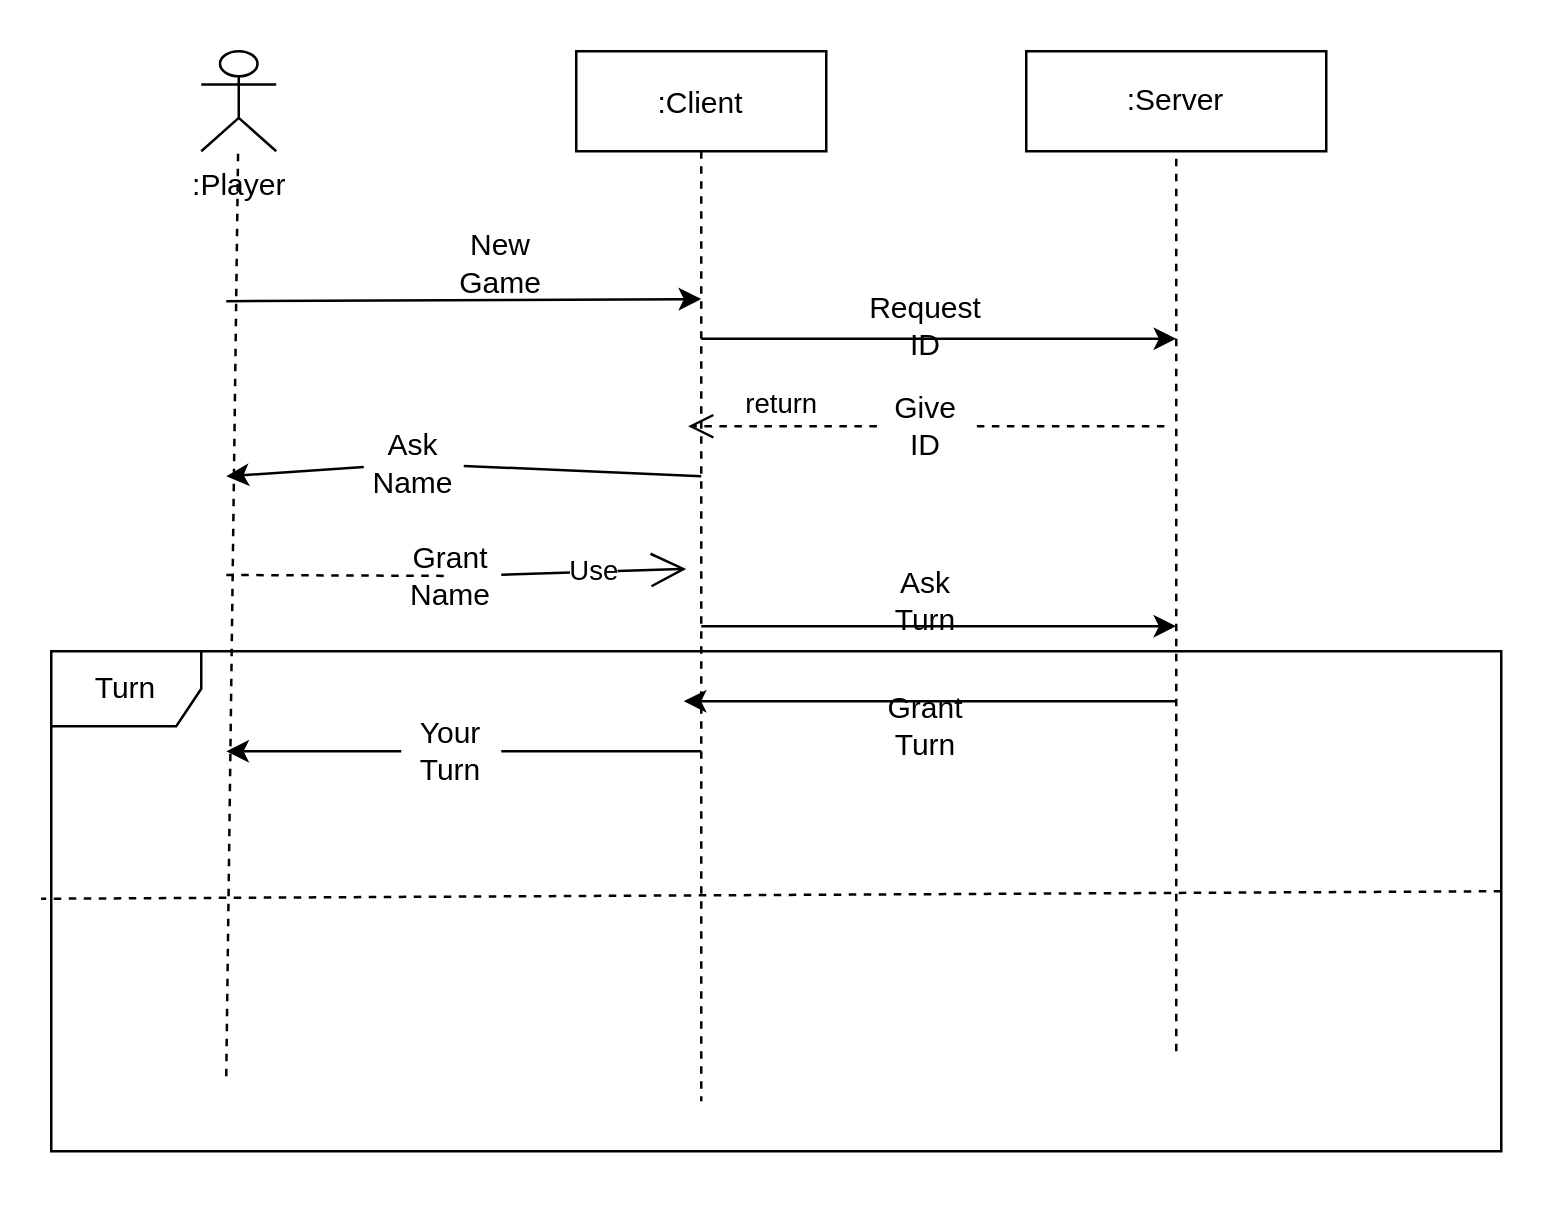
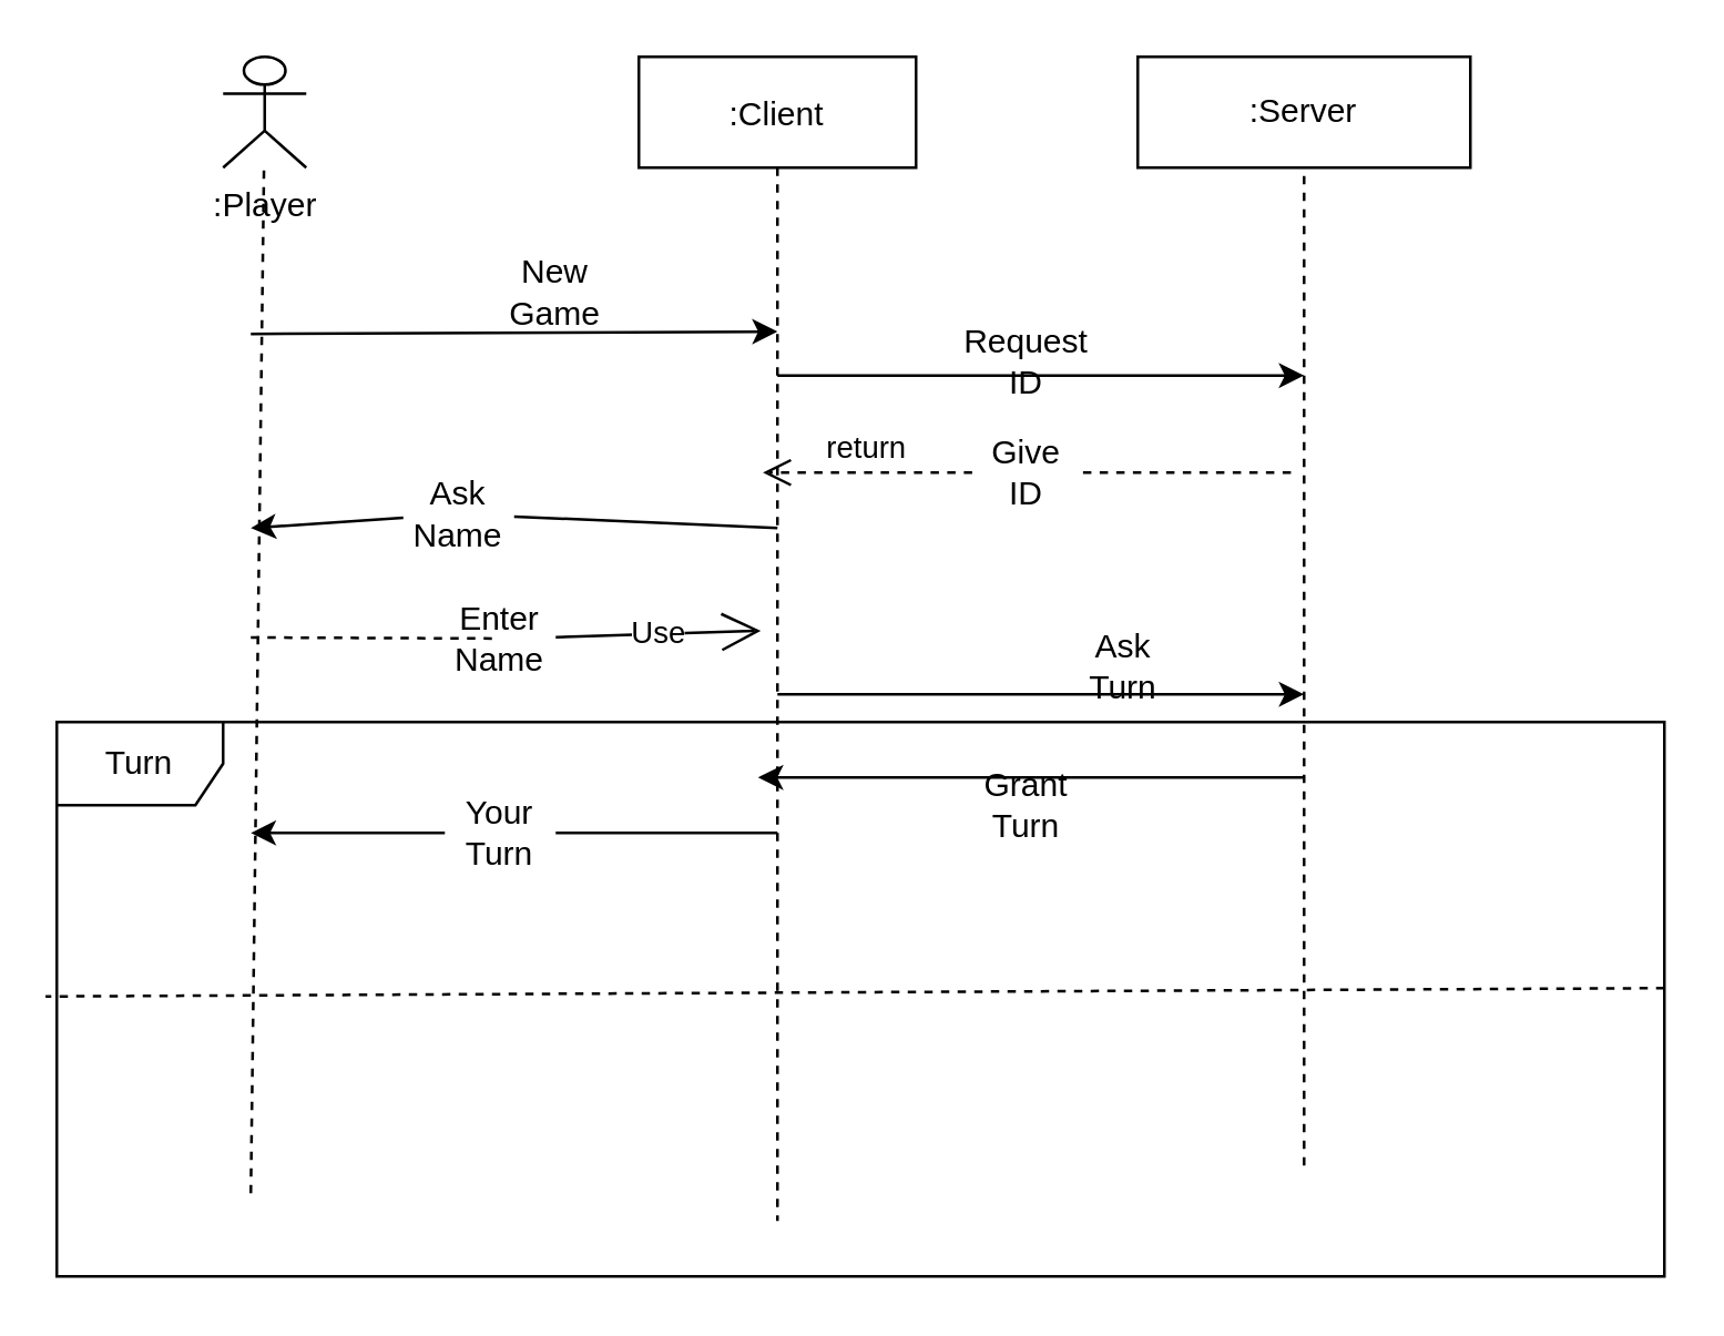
  <mxCell id="0" />
  <mxCell id="1" parent="0" />
  <mxCell id="2" value=":Client" style="shape=umlLifeline;perimeter=lifelinePerimeter;container=1;collapsible=0;recursiveResize=0;rounded=0;shadow=0;strokeWidth=1;" parent="1" vertex="1"><mxGeometry x="230" y="20" width="100" height="420" as="geometry" /></mxCell>
  <mxCell id="3" value=":Player" style="shape=umlActor;verticalLabelPosition=bottom;verticalAlign=top;html=1;outlineConnect=0;" vertex="1" parent="1"><mxGeometry x="80" y="20" width="30" height="40" as="geometry" /></mxCell>
  <mxCell id="4" value="" style="endArrow=none;dashed=1;html=1;" edge="1" parent="1" target="3"><mxGeometry width="50" height="50" relative="1" as="geometry"><mxPoint x="90" y="430" as="sourcePoint" /><mxPoint x="90" y="80" as="targetPoint" /></mxGeometry></mxCell>
  <mxCell id="5" value="" style="rounded=0;whiteSpace=wrap;html=1;" vertex="1" parent="1"><mxGeometry x="410" y="20" width="120" height="40" as="geometry" /></mxCell>
  <mxCell id="6" value=":Server" style="text;html=1;strokeColor=none;fillColor=none;align=center;verticalAlign=middle;whiteSpace=wrap;rounded=0;" vertex="1" parent="1"><mxGeometry x="450" y="30" width="40" height="20" as="geometry" /></mxCell>
  <mxCell id="7" value="" style="endArrow=none;dashed=1;html=1;entryX=0.5;entryY=1;entryDx=0;entryDy=0;" edge="1" parent="1" target="5"><mxGeometry width="50" height="50" relative="1" as="geometry"><mxPoint x="470" y="420" as="sourcePoint" /><mxPoint x="360" y="170" as="targetPoint" /></mxGeometry></mxCell>
  <mxCell id="8" value="" style="endArrow=classic;html=1;entryX=0.5;entryY=0.236;entryDx=0;entryDy=0;entryPerimeter=0;" edge="1" parent="1" target="2"><mxGeometry width="50" height="50" relative="1" as="geometry"><mxPoint x="90" y="120" as="sourcePoint" /><mxPoint x="140" y="70" as="targetPoint" /></mxGeometry></mxCell>
  <mxCell id="9" value="New Game" style="text;html=1;strokeColor=none;fillColor=none;align=center;verticalAlign=middle;whiteSpace=wrap;rounded=0;" vertex="1" parent="1"><mxGeometry x="180" y="95" width="40" height="20" as="geometry" /></mxCell>
  <mxCell id="10" value="" style="endArrow=classic;html=1;" edge="1" parent="1"><mxGeometry width="50" height="50" relative="1" as="geometry"><mxPoint x="280" y="135" as="sourcePoint" /><mxPoint x="470" y="135" as="targetPoint" /></mxGeometry></mxCell>
  <mxCell id="11" value="Request ID" style="text;html=1;strokeColor=none;fillColor=none;align=center;verticalAlign=middle;whiteSpace=wrap;rounded=0;" vertex="1" parent="1"><mxGeometry x="350" y="120" width="40" height="20" as="geometry" /></mxCell>
  <mxCell id="12" value="return" style="html=1;verticalAlign=bottom;endArrow=open;dashed=1;endSize=8;startArrow=none;" edge="1" parent="1" source="13"><mxGeometry relative="1" as="geometry"><mxPoint x="465.25" y="180" as="sourcePoint" /><mxPoint x="274.75" y="170" as="targetPoint" /></mxGeometry></mxCell>
  <mxCell id="13" value="Give ID" style="text;html=1;strokeColor=none;fillColor=none;align=center;verticalAlign=middle;whiteSpace=wrap;rounded=0;" vertex="1" parent="1"><mxGeometry x="350.25" y="160" width="40" height="20" as="geometry" /></mxCell>
  <mxCell id="14" value="" style="html=1;verticalAlign=bottom;endArrow=none;dashed=1;endSize=8;" edge="1" parent="1" target="13"><mxGeometry relative="1" as="geometry"><mxPoint x="465.25" y="170" as="sourcePoint" /><mxPoint x="274.75" y="180" as="targetPoint" /></mxGeometry></mxCell>
  <mxCell id="15" value="" style="endArrow=classic;html=1;startArrow=none;" edge="1" parent="1" source="16"><mxGeometry width="50" height="50" relative="1" as="geometry"><mxPoint x="280" y="190" as="sourcePoint" /><mxPoint x="90" y="190" as="targetPoint" /></mxGeometry></mxCell>
  <mxCell id="16" value="Ask Name" style="text;html=1;strokeColor=none;fillColor=none;align=center;verticalAlign=middle;whiteSpace=wrap;rounded=0;" vertex="1" parent="1"><mxGeometry x="145" y="175" width="40" height="20" as="geometry" /></mxCell>
  <mxCell id="17" value="" style="endArrow=none;html=1;" edge="1" parent="1" target="16"><mxGeometry width="50" height="50" relative="1" as="geometry"><mxPoint x="280" y="190" as="sourcePoint" /><mxPoint x="90" y="190" as="targetPoint" /></mxGeometry></mxCell>
  <mxCell id="18" value="Use" style="endArrow=open;endSize=12;dashed=0;html=1;entryX=0.44;entryY=0.493;entryDx=0;entryDy=0;entryPerimeter=0;startArrow=none;" edge="1" parent="1" source="19" target="2"><mxGeometry width="160" relative="1" as="geometry"><mxPoint x="90" y="229.5" as="sourcePoint" /><mxPoint x="250" y="229.5" as="targetPoint" /></mxGeometry></mxCell>
- <mxCell id="19" value="Grant Name" style="text;html=1;strokeColor=none;fillColor=none;align=center;verticalAlign=middle;whiteSpace=wrap;rounded=0;" vertex="1" parent="1"><mxGeometry x="160" y="220" width="40" height="20" as="geometry" /></mxCell>
+ <mxCell id="19" value="Enter Name" style="text;html=1;strokeColor=none;fillColor=none;align=center;verticalAlign=middle;whiteSpace=wrap;rounded=0;" vertex="1" parent="1"><mxGeometry x="160" y="220" width="40" height="20" as="geometry" /></mxCell>
  <mxCell id="20" value="" style="endArrow=none;endSize=12;dashed=1;html=1;entryX=0.44;entryY=0.493;entryDx=0;entryDy=0;entryPerimeter=0;" edge="1" parent="1" target="19"><mxGeometry width="160" relative="1" as="geometry"><mxPoint x="90" y="229.5" as="sourcePoint" /><mxPoint x="274" y="227.06" as="targetPoint" /></mxGeometry></mxCell>
  <mxCell id="21" value="" style="endArrow=classic;html=1;" edge="1" parent="1"><mxGeometry width="50" height="50" relative="1" as="geometry"><mxPoint x="280" y="250" as="sourcePoint" /><mxPoint x="470" y="250" as="targetPoint" /></mxGeometry></mxCell>
- <mxCell id="22" value="Ask Turn" style="text;html=1;strokeColor=none;fillColor=none;align=center;verticalAlign=middle;whiteSpace=wrap;rounded=0;" vertex="1" parent="1"><mxGeometry x="350" y="230" width="40" height="20" as="geometry" /></mxCell>
+ <mxCell id="22" value="Ask Turn" style="text;html=1;strokeColor=none;fillColor=none;align=center;verticalAlign=middle;whiteSpace=wrap;rounded=0;" vertex="1" parent="1"><mxGeometry x="385" y="230" width="40" height="20" as="geometry" /></mxCell>
  <mxCell id="23" value="" style="endArrow=classic;html=1;entryX=0.43;entryY=0.619;entryDx=0;entryDy=0;entryPerimeter=0;" edge="1" parent="1" target="2"><mxGeometry width="50" height="50" relative="1" as="geometry"><mxPoint x="470" y="280" as="sourcePoint" /><mxPoint x="520" y="230" as="targetPoint" /></mxGeometry></mxCell>
  <mxCell id="24" value="Grant Turn" style="text;html=1;strokeColor=none;fillColor=none;align=center;verticalAlign=middle;whiteSpace=wrap;rounded=0;" vertex="1" parent="1"><mxGeometry x="350" y="280" width="40" height="20" as="geometry" /></mxCell>
  <mxCell id="25" value="" style="endArrow=classic;html=1;startArrow=none;" edge="1" parent="1" source="26"><mxGeometry width="50" height="50" relative="1" as="geometry"><mxPoint x="280" y="300" as="sourcePoint" /><mxPoint x="90" y="300" as="targetPoint" /></mxGeometry></mxCell>
  <mxCell id="26" value="Your Turn" style="text;html=1;strokeColor=none;fillColor=none;align=center;verticalAlign=middle;whiteSpace=wrap;rounded=0;" vertex="1" parent="1"><mxGeometry x="160" y="290" width="40" height="20" as="geometry" /></mxCell>
  <mxCell id="27" value="" style="endArrow=none;html=1;" edge="1" parent="1" target="26"><mxGeometry width="50" height="50" relative="1" as="geometry"><mxPoint x="280" y="300" as="sourcePoint" /><mxPoint x="90" y="300" as="targetPoint" /></mxGeometry></mxCell>
  <mxCell id="28" value="Turn" style="shape=umlFrame;whiteSpace=wrap;html=1;" vertex="1" parent="1"><mxGeometry x="20" y="260" width="580" height="200" as="geometry" /></mxCell>
  <mxCell id="29" value="" style="endArrow=none;dashed=1;html=1;entryX=-0.007;entryY=0.495;entryDx=0;entryDy=0;entryPerimeter=0;exitX=1;exitY=0.48;exitDx=0;exitDy=0;exitPerimeter=0;" edge="1" parent="1" source="28" target="28"><mxGeometry width="50" height="50" relative="1" as="geometry"><mxPoint x="250" y="385" as="sourcePoint" /><mxPoint x="300" y="335" as="targetPoint" /></mxGeometry></mxCell>
